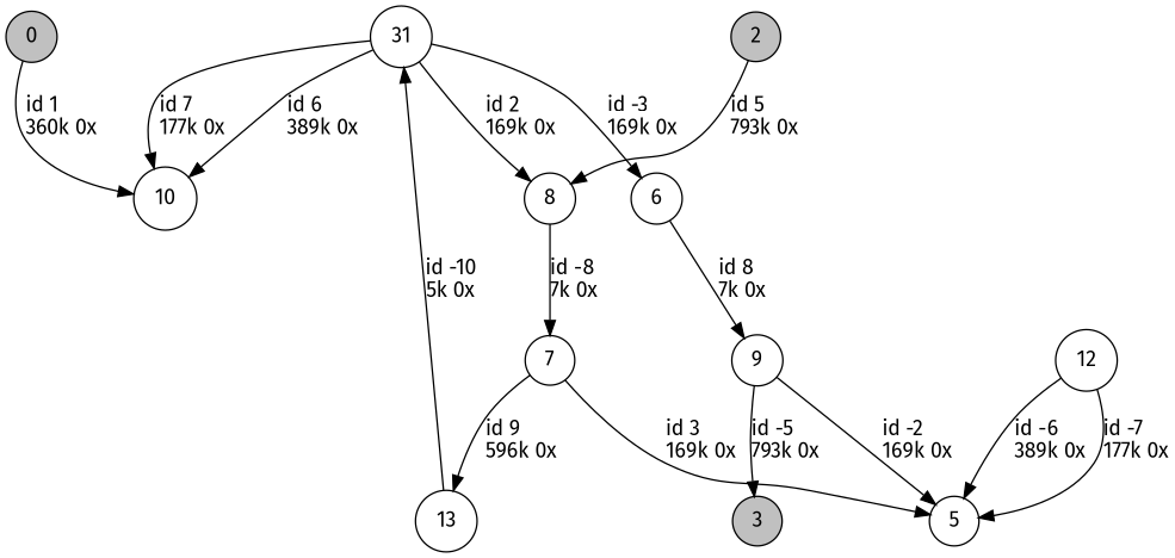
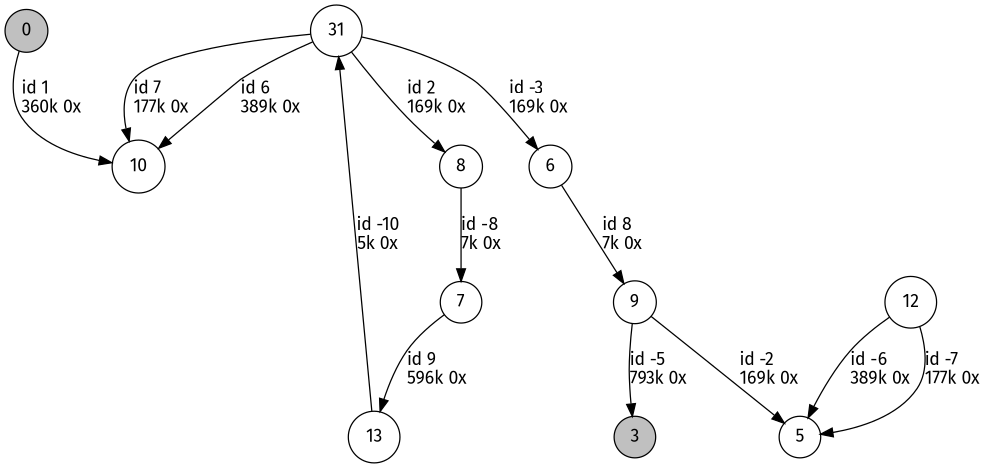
  digraph {
    fontname="Fira Sans"
    nodesep=0.5
    node [fontname="Fira Sans" shape=circle]
    edge [color=black fontname="Fira Sans"]
    0 [fillcolor=grey height=0.3 style=filled]
    10 [height=0.3]
-   2 [fillcolor=grey height=0.3 style=filled]
    8 [height=0.3]
    7 [height=0.3]
    3 [fillcolor=grey height=0.3 style=filled]
    5 [height=0.3]
    6 [height=0.3]
    9 [height=0.3]
    12 [height=0.3]
    13 [height=0.3]
    n12 [height=0.3 label=31]
    0 -> 10 [label="id 1\l360k 0x"]
-   2 -> 8 [label="id 5\l793k 0x"]
    8 -> 7 [label="id -8\l7k 0x"]
-   7 -> 5 [label="id 3\l169k 0x"]
    7 -> 13 [label="id 9\l596k 0x"]
    6 -> 9 [label="id 8\l7k 0x"]
    9 -> 3 [label="id -5\l793k 0x"]
    9 -> 5 [label="id -2\l169k 0x"]
    12 -> 5 [label="id -6\l389k 0x"]
    12 -> 5 [label="id -7\l177k 0x"]
    13 -> n12 [label="id -10\l5k 0x"]
    n12 -> 10 [label="id 7\l177k 0x"]
    n12 -> 10 [label="id 6\l389k 0x"]
    n12 -> 8 [label="id 2\l169k 0x"]
    n12 -> 6 [label="id -3\l169k 0x"]
  }
